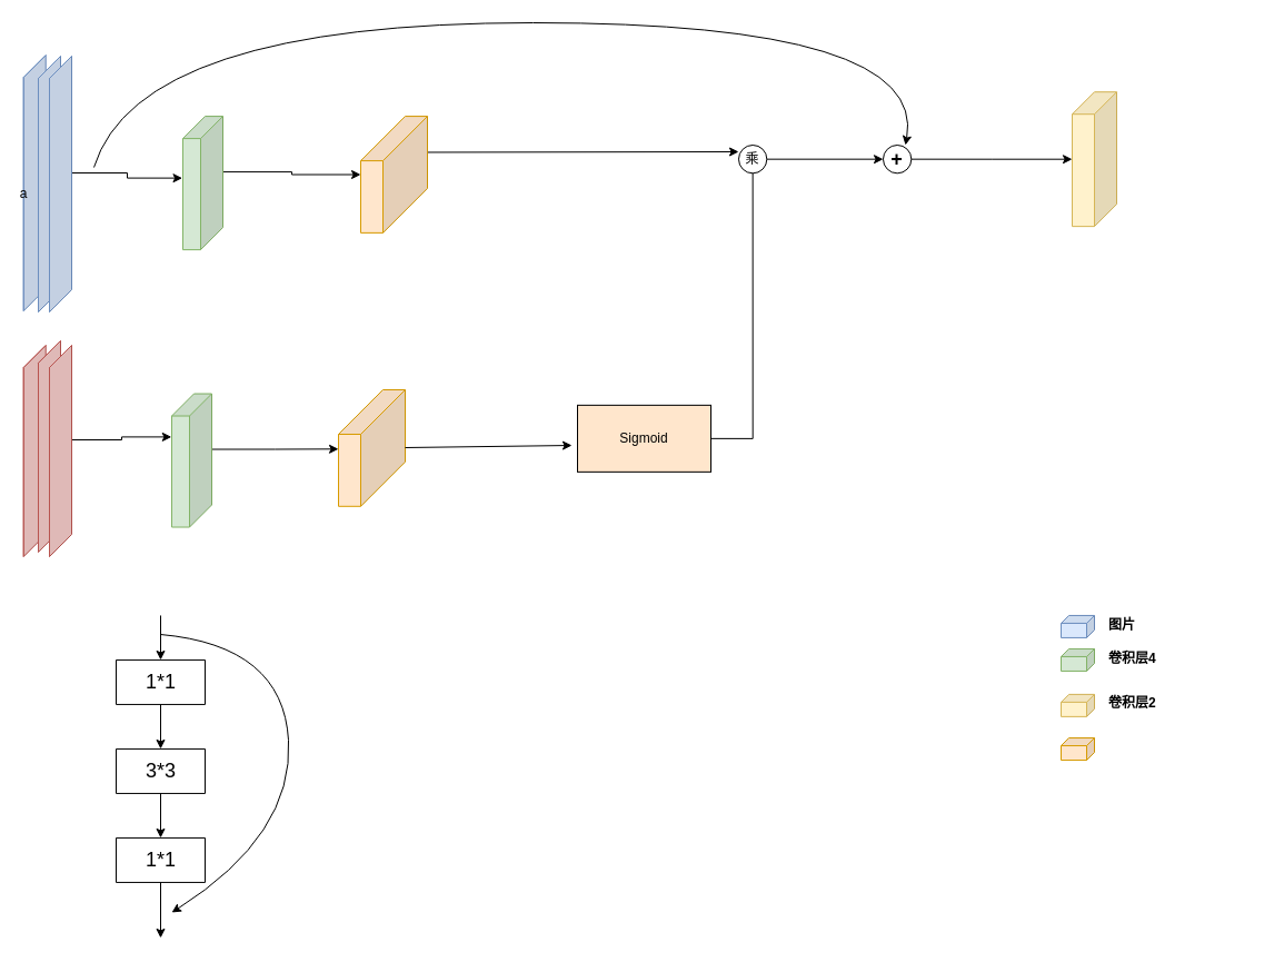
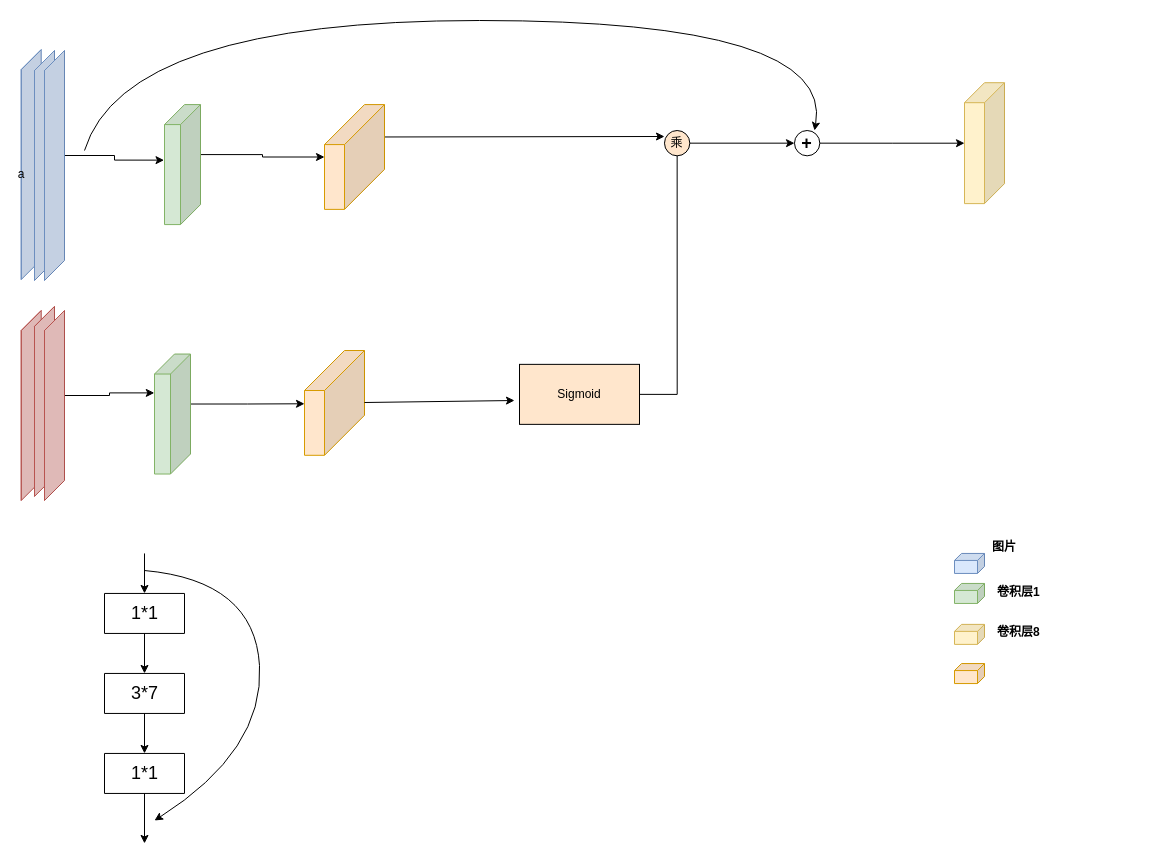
  <mxCell id="0" />
  <mxCell id="1" parent="0" />
  <mxCell id="2" value="a" style="shape=cube;whiteSpace=wrap;html=1;boundedLbl=1;backgroundOutline=1;darkOpacity=0.05;darkOpacity2=0.1;size=20;direction=east;flipH=1;fillColor=#dae8fc;strokeColor=#6c8ebf;" vertex="1" parent="1"><mxGeometry x="20.73" y="49.08" width="20" height="230" as="geometry" /></mxCell>
  <mxCell id="3" style="edgeStyle=orthogonalEdgeStyle;rounded=0;orthogonalLoop=1;jettySize=auto;html=1;exitX=0;exitY=0;exitDx=0;exitDy=50.0;exitPerimeter=0;" edge="1" parent="1" source="4" target="29"><mxGeometry relative="1" as="geometry" /></mxCell>
  <mxCell id="4" value="" style="shape=cube;whiteSpace=wrap;html=1;boundedLbl=1;backgroundOutline=1;darkOpacity=0.05;darkOpacity2=0.1;size=20;direction=east;flipH=1;fillColor=#d5e8d4;strokeColor=#82b366;" vertex="1" parent="1"><mxGeometry x="164" y="104.08" width="36" height="120" as="geometry" /></mxCell>
  <mxCell id="5" value="" style="shape=cube;whiteSpace=wrap;html=1;boundedLbl=1;backgroundOutline=1;darkOpacity=0.05;darkOpacity2=0.1;size=7;direction=east;flipH=1;fillColor=#dae8fc;strokeColor=#6c8ebf;" vertex="1" parent="1"><mxGeometry x="954" y="552.94" width="30" height="20" as="geometry" /></mxCell>
  <mxCell id="6" value="" style="shape=cube;whiteSpace=wrap;html=1;boundedLbl=1;backgroundOutline=1;darkOpacity=0.05;darkOpacity2=0.1;size=7;direction=east;flipH=1;fillColor=#d5e8d4;strokeColor=#82b366;" vertex="1" parent="1"><mxGeometry x="954" y="582.94" width="30" height="20" as="geometry" /></mxCell>
- <mxCell id="7" value="图片" style="text;html=1;strokeColor=none;fillColor=none;align=left;verticalAlign=middle;whiteSpace=wrap;rounded=0;fontStyle=1" vertex="1" parent="1"><mxGeometry x="995" y="550" width="138" height="23.88" as="geometry" /></mxCell>
- <mxCell id="8" value="卷积层4" style="text;html=1;strokeColor=none;fillColor=none;align=left;verticalAlign=middle;whiteSpace=wrap;rounded=0;fontStyle=1" vertex="1" parent="1"><mxGeometry x="995" y="580" width="138" height="23.88" as="geometry" /></mxCell>
+ <mxCell id="7" value="图片" style="text;html=1;strokeColor=none;fillColor=none;align=left;verticalAlign=middle;whiteSpace=wrap;rounded=0;fontStyle=1" vertex="1" parent="1"><mxGeometry x="990" y="535" width="138" height="23.88" as="geometry" /></mxCell>
+ <mxCell id="8" value="卷积层1" style="text;html=1;strokeColor=none;fillColor=none;align=left;verticalAlign=middle;whiteSpace=wrap;rounded=0;fontStyle=1" vertex="1" parent="1"><mxGeometry x="995" y="580" width="138" height="23.88" as="geometry" /></mxCell>
  <mxCell id="9" value="" style="shape=cube;whiteSpace=wrap;html=1;boundedLbl=1;backgroundOutline=1;darkOpacity=0.05;darkOpacity2=0.1;size=20;direction=east;flipH=1;fillColor=#fff2cc;strokeColor=#d6b656;" vertex="1" parent="1"><mxGeometry x="964" y="82.2" width="40" height="120.92" as="geometry" /></mxCell>
  <mxCell id="10" value="" style="shape=cube;whiteSpace=wrap;html=1;boundedLbl=1;backgroundOutline=1;darkOpacity=0.05;darkOpacity2=0.1;size=7;direction=east;flipH=1;fillColor=#ffe6cc;strokeColor=#d79b00;" vertex="1" parent="1"><mxGeometry x="954" y="663.06" width="30" height="20" as="geometry" /></mxCell>
  <mxCell id="11" value="" style="shape=cube;whiteSpace=wrap;html=1;boundedLbl=1;backgroundOutline=1;darkOpacity=0.05;darkOpacity2=0.1;size=7;direction=east;flipH=1;fillColor=#fff2cc;strokeColor=#d6b656;" vertex="1" parent="1"><mxGeometry x="954" y="623.88" width="30" height="20" as="geometry" /></mxCell>
- <mxCell id="12" value="卷积层2" style="text;html=1;strokeColor=none;fillColor=none;align=left;verticalAlign=middle;whiteSpace=wrap;rounded=0;fontStyle=1" vertex="1" parent="1"><mxGeometry x="995" y="620" width="138" height="23.88" as="geometry" /></mxCell>
+ <mxCell id="12" value="卷积层8" style="text;html=1;strokeColor=none;fillColor=none;align=left;verticalAlign=middle;whiteSpace=wrap;rounded=0;fontStyle=1" vertex="1" parent="1"><mxGeometry x="995" y="620" width="138" height="23.88" as="geometry" /></mxCell>
  <mxCell id="13" value="" style="shape=cube;whiteSpace=wrap;html=1;boundedLbl=1;backgroundOutline=1;darkOpacity=0.05;darkOpacity2=0.1;size=20;direction=east;flipH=1;fillColor=#dae8fc;strokeColor=#6c8ebf;" vertex="1" parent="1"><mxGeometry x="34" y="50" width="20" height="230" as="geometry" /></mxCell>
  <mxCell id="14" style="edgeStyle=orthogonalEdgeStyle;rounded=0;orthogonalLoop=1;jettySize=auto;html=1;exitX=0;exitY=0;exitDx=0;exitDy=105;exitPerimeter=0;entryX=1.013;entryY=0.463;entryDx=0;entryDy=0;entryPerimeter=0;" edge="1" parent="1" source="15" target="4"><mxGeometry relative="1" as="geometry" /></mxCell>
  <mxCell id="15" value="" style="shape=cube;whiteSpace=wrap;html=1;boundedLbl=1;backgroundOutline=1;darkOpacity=0.05;darkOpacity2=0.1;size=20;direction=east;flipH=1;fillColor=#dae8fc;strokeColor=#6c8ebf;" vertex="1" parent="1"><mxGeometry x="44" y="50" width="20" height="230" as="geometry" /></mxCell>
  <mxCell id="16" value="" style="shape=cube;whiteSpace=wrap;html=1;boundedLbl=1;backgroundOutline=1;darkOpacity=0.05;darkOpacity2=0.1;size=20;direction=east;flipH=1;fillColor=#f8cecc;strokeColor=#b85450;" vertex="1" parent="1"><mxGeometry x="20.73" y="310" width="20" height="190" as="geometry" /></mxCell>
  <mxCell id="17" style="edgeStyle=orthogonalEdgeStyle;rounded=0;orthogonalLoop=1;jettySize=auto;html=1;exitX=0;exitY=0;exitDx=0;exitDy=50.0;exitPerimeter=0;" edge="1" parent="1" source="18"><mxGeometry relative="1" as="geometry"><mxPoint x="304" y="403.273" as="targetPoint" /></mxGeometry></mxCell>
  <mxCell id="18" value="" style="shape=cube;whiteSpace=wrap;html=1;boundedLbl=1;backgroundOutline=1;darkOpacity=0.05;darkOpacity2=0.1;size=20;direction=east;flipH=1;fillColor=#d5e8d4;strokeColor=#82b366;" vertex="1" parent="1"><mxGeometry x="154" y="353.52" width="36" height="120" as="geometry" /></mxCell>
  <mxCell id="19" style="edgeStyle=orthogonalEdgeStyle;rounded=0;orthogonalLoop=1;jettySize=auto;html=1;exitX=1;exitY=0.5;exitDx=0;exitDy=0;entryX=0;entryY=0.5;entryDx=0;entryDy=0;fontSize=18;" edge="1" parent="1" source="20" target="32"><mxGeometry relative="1" as="geometry" /></mxCell>
- <mxCell id="20" value="乘" style="ellipse;whiteSpace=wrap;html=1;aspect=fixed;" vertex="1" parent="1"><mxGeometry x="664" y="130" width="25.31" height="25.31" as="geometry" /></mxCell>
+ <mxCell id="20" value="乘" style="ellipse;whiteSpace=wrap;html=1;aspect=fixed;fillColor=#ffe6cc;" vertex="1" parent="1"><mxGeometry x="664" y="130" width="25.31" height="25.31" as="geometry" /></mxCell>
  <mxCell id="21" style="edgeStyle=orthogonalEdgeStyle;rounded=0;orthogonalLoop=1;jettySize=auto;html=1;exitX=1;exitY=0.5;exitDx=0;exitDy=0;entryX=0.5;entryY=1;entryDx=0;entryDy=0;endArrow=none;" edge="1" parent="1" source="22" target="20"><mxGeometry relative="1" as="geometry" /></mxCell>
  <mxCell id="22" value="Sigmoid" style="rounded=0;whiteSpace=wrap;html=1;fillColor=#ffe6cc;" vertex="1" parent="1"><mxGeometry x="519" y="363.86" width="120" height="60" as="geometry" /></mxCell>
  <mxCell id="23" value="" style="shape=cube;whiteSpace=wrap;html=1;boundedLbl=1;backgroundOutline=1;darkOpacity=0.05;darkOpacity2=0.1;size=20;direction=east;flipH=1;fillColor=#f8cecc;strokeColor=#b85450;" vertex="1" parent="1"><mxGeometry x="34" y="305.92" width="20" height="190" as="geometry" /></mxCell>
  <mxCell id="24" style="edgeStyle=orthogonalEdgeStyle;rounded=0;orthogonalLoop=1;jettySize=auto;html=1;exitX=0;exitY=0;exitDx=0;exitDy=85;exitPerimeter=0;entryX=1.005;entryY=0.324;entryDx=0;entryDy=0;entryPerimeter=0;" edge="1" parent="1" source="25" target="18"><mxGeometry relative="1" as="geometry" /></mxCell>
  <mxCell id="25" value="" style="shape=cube;whiteSpace=wrap;html=1;boundedLbl=1;backgroundOutline=1;darkOpacity=0.05;darkOpacity2=0.1;size=20;direction=east;flipH=1;fillColor=#f8cecc;strokeColor=#b85450;" vertex="1" parent="1"><mxGeometry x="44" y="310" width="20" height="190" as="geometry" /></mxCell>
  <mxCell id="26" value="" style="shape=cube;whiteSpace=wrap;html=1;boundedLbl=1;backgroundOutline=1;darkOpacity=0.05;darkOpacity2=0.1;size=40;direction=east;flipH=1;fillColor=#ffe6cc;strokeColor=#d79b00;" vertex="1" parent="1"><mxGeometry x="304" y="350" width="60" height="104.8" as="geometry" /></mxCell>
  <mxCell id="27" value="" style="endArrow=classic;html=1;rounded=0;" edge="1" parent="1" source="26"><mxGeometry width="50" height="50" relative="1" as="geometry"><mxPoint x="514" y="340" as="sourcePoint" /><mxPoint x="514" y="400" as="targetPoint" /></mxGeometry></mxCell>
  <mxCell id="28" style="edgeStyle=orthogonalEdgeStyle;rounded=0;orthogonalLoop=1;jettySize=auto;html=1;exitX=0;exitY=0;exitDx=0;exitDy=32.4;exitPerimeter=0;" edge="1" parent="1" source="29"><mxGeometry relative="1" as="geometry"><mxPoint x="664" y="136" as="targetPoint" /></mxGeometry></mxCell>
  <mxCell id="29" value="" style="shape=cube;whiteSpace=wrap;html=1;boundedLbl=1;backgroundOutline=1;darkOpacity=0.05;darkOpacity2=0.1;size=40;direction=east;flipH=1;fillColor=#ffe6cc;strokeColor=#d79b00;" vertex="1" parent="1"><mxGeometry x="324" y="104.08" width="60" height="104.8" as="geometry" /></mxCell>
  <mxCell id="30" value="" style="curved=1;endArrow=classic;html=1;rounded=0;" edge="1" parent="1"><mxGeometry width="50" height="50" relative="1" as="geometry"><mxPoint x="84" y="150" as="sourcePoint" /><mxPoint x="814" y="130" as="targetPoint" /><Array as="points"><mxPoint x="124" y="20" /><mxPoint x="834" y="20" /></Array></mxGeometry></mxCell>
  <mxCell id="31" style="edgeStyle=orthogonalEdgeStyle;rounded=0;orthogonalLoop=1;jettySize=auto;html=1;exitX=1;exitY=0.5;exitDx=0;exitDy=0;fontSize=18;" edge="1" parent="1" source="32" target="9"><mxGeometry relative="1" as="geometry" /></mxCell>
  <mxCell id="32" value="&lt;b&gt;&lt;font style=&quot;font-size: 18px;&quot;&gt;+&lt;/font&gt;&lt;/b&gt;" style="ellipse;whiteSpace=wrap;html=1;aspect=fixed;" vertex="1" parent="1"><mxGeometry x="794" y="130" width="25.31" height="25.31" as="geometry" /></mxCell>
  <mxCell id="33" value="" style="swimlane;startSize=0;fontSize=18;" vertex="1" parent="1"><mxGeometry x="104" y="672.94" width="80" height="40" as="geometry" /></mxCell>
- <mxCell id="34" value="3*3" style="text;html=1;align=center;verticalAlign=middle;resizable=0;points=[];autosize=1;strokeColor=none;fillColor=none;fontSize=18;" vertex="1" parent="33"><mxGeometry x="15" y="5" width="50" height="30" as="geometry" /></mxCell>
+ <mxCell id="34" value="3*7" style="text;html=1;align=center;verticalAlign=middle;resizable=0;points=[];autosize=1;strokeColor=none;fillColor=none;fontSize=18;" vertex="1" parent="33"><mxGeometry x="15" y="5" width="50" height="30" as="geometry" /></mxCell>
  <mxCell id="35" value="" style="swimlane;startSize=0;fontSize=18;" vertex="1" parent="1"><mxGeometry x="104" y="752.94" width="80" height="40" as="geometry" /></mxCell>
  <mxCell id="36" value="1*1" style="text;html=1;align=center;verticalAlign=middle;resizable=0;points=[];autosize=1;strokeColor=none;fillColor=none;fontSize=18;" vertex="1" parent="35"><mxGeometry x="15" y="5" width="50" height="30" as="geometry" /></mxCell>
  <mxCell id="37" value="" style="endArrow=classic;html=1;rounded=0;fontSize=18;entryX=0.5;entryY=0;entryDx=0;entryDy=0;exitX=0.5;exitY=1;exitDx=0;exitDy=0;" edge="1" parent="1" source="33" target="35"><mxGeometry width="50" height="50" relative="1" as="geometry"><mxPoint x="64" y="22.94" as="sourcePoint" /><mxPoint x="64" y="62.94" as="targetPoint" /></mxGeometry></mxCell>
  <mxCell id="38" value="" style="endArrow=classic;html=1;rounded=0;fontSize=18;exitX=0.5;exitY=1;exitDx=0;exitDy=0;" edge="1" parent="1" source="35"><mxGeometry width="50" height="50" relative="1" as="geometry"><mxPoint x="74" y="32.94" as="sourcePoint" /><mxPoint x="144" y="842.94" as="targetPoint" /></mxGeometry></mxCell>
  <mxCell id="39" value="" style="swimlane;startSize=0;fontSize=18;" vertex="1" parent="1"><mxGeometry x="104" y="592.94" width="80" height="40" as="geometry" /></mxCell>
  <mxCell id="40" value="1*1" style="text;html=1;align=center;verticalAlign=middle;resizable=0;points=[];autosize=1;strokeColor=none;fillColor=none;fontSize=18;" vertex="1" parent="39"><mxGeometry x="15" y="5" width="50" height="30" as="geometry" /></mxCell>
  <mxCell id="41" value="" style="endArrow=classic;html=1;rounded=0;fontSize=18;entryX=0.5;entryY=0;entryDx=0;entryDy=0;" edge="1" parent="1" target="39"><mxGeometry width="50" height="50" relative="1" as="geometry"><mxPoint x="144" y="552.94" as="sourcePoint" /><mxPoint x="154" y="542.94" as="targetPoint" /></mxGeometry></mxCell>
  <mxCell id="42" value="" style="endArrow=classic;html=1;rounded=0;fontSize=18;entryX=0.5;entryY=0;entryDx=0;entryDy=0;exitX=0.5;exitY=1;exitDx=0;exitDy=0;" edge="1" parent="1" source="39" target="33"><mxGeometry width="50" height="50" relative="1" as="geometry"><mxPoint x="154" y="562.94" as="sourcePoint" /><mxPoint x="154" y="602.94" as="targetPoint" /></mxGeometry></mxCell>
  <mxCell id="43" value="" style="curved=1;endArrow=classic;html=1;rounded=0;fontSize=18;" edge="1" parent="1"><mxGeometry width="50" height="50" relative="1" as="geometry"><mxPoint x="144" y="570" as="sourcePoint" /><mxPoint x="154" y="820" as="targetPoint" /><Array as="points"><mxPoint x="254" y="580" /><mxPoint x="264" y="750" /></Array></mxGeometry></mxCell>
